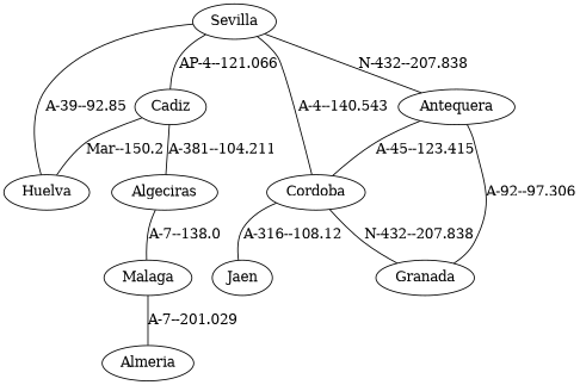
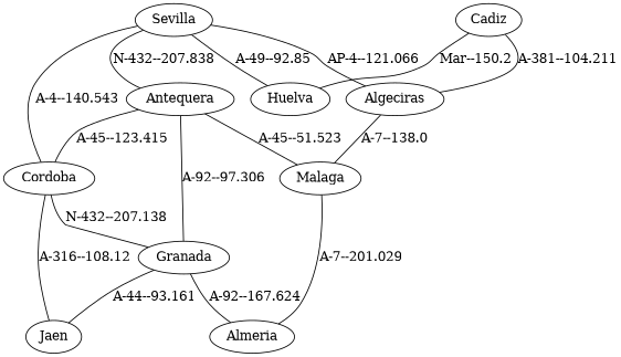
  strict graph {
    n1 [label=Sevilla]
    n2 [label=Cadiz]
    n3 [label=Huelva]
    n4 [label=Cordoba]
    n5 [label=Antequera]
    n6 [label=Algeciras]
    n7 [label=Granada]
    n8 [label=Jaen]
    n9 [label=Malaga]
    n10 [label=Almeria]
-   n1 -- n2 [label="AP-4--121.066"]
-   n1 -- n3 [label="A-39--92.85"]
+   n1 -- n6 [label="AP-4--121.066"]
+   n1 -- n3 [label="A-49--92.85"]
    n1 -- n4 [label="A-4--140.543"]
    n1 -- n5 [label="N-432--207.838"]
    n2 -- n3 [label="Mar--150.2"]
    n2 -- n6 [label="A-381--104.211"]
-   n4 -- n7 [label="N-432--207.838"]
+   n4 -- n7 [label="N-432--207.138"]
    n4 -- n8 [label="A-316--108.12"]
    n5 -- n4 [label="A-45--123.415"]
    n5 -- n7 [label="A-92--97.306"]
+   n5 -- n9 [label="A-45--51.523"]
    n6 -- n9 [label="A-7--138.0"]
+   n7 -- n8 [label="A-44--93.161"]
+   n7 -- n10 [label="A-92--167.624"]
    n9 -- n10 [label="A-7--201.029"]
  }
